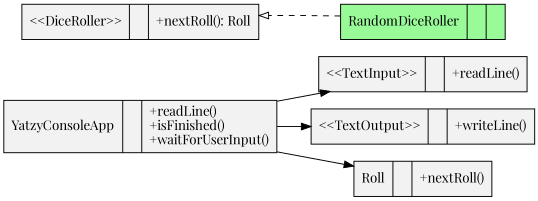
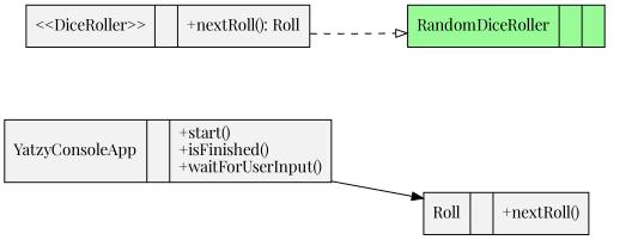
  digraph {
    fontname="Playfair Display"
    rankdir=LR
    node [fillcolor=gray95 fontname="Playfair Display" shape=record style=filled]
    edge [fontname="Playfair Display"]
-   n1 [label="{YatzyConsoleApp||+readLine()\l+isFinished()\l+waitForUserInput()}"]
-   n2 [label="{\<\<TextInput\>\>||+readLine()}"]
-   n3 [label="{\<\<TextOutput\>\>||+writeLine()}"]
+   n1 [label="{YatzyConsoleApp||+start()\l+isFinished()\l+waitForUserInput()}"]
    n4 [label="{Roll||+nextRoll()}"]
    n5 [label="{\<\<DiceRoller\>\>||+nextRoll(): Roll}"]
    n6 [fillcolor=palegreen label="{RandomDiceRoller||}"]
-   n1 -> n2
-   n1 -> n3
    n1 -> n4
-   n6 -> n5 [arrowhead=onormal style=dashed]
+   n5 -> n6 [arrowhead=onormal style=dashed]
  }
